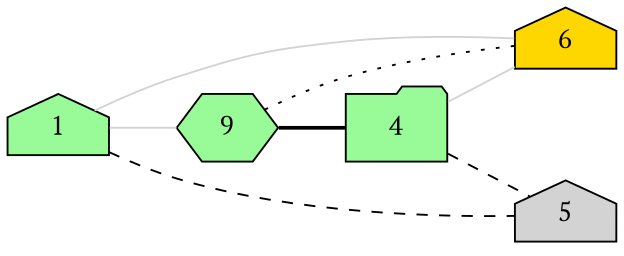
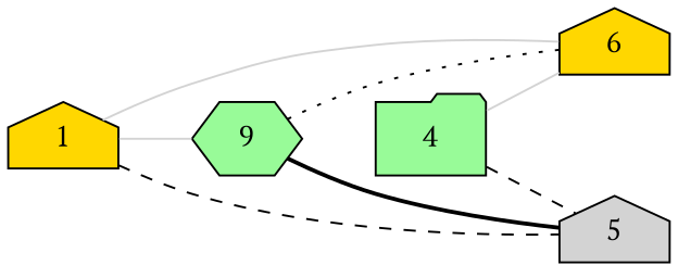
  graph {
    fontname="PT Serif"
    rankdir=LR
    node [fillcolor=gold fontname="PT Serif" shape=house style=filled]
    edge [fontname="PT Serif"]
-   1 [fillcolor=palegreen]
+   1
    6
    n3 [fillcolor=palegreen label=9 shape=hexagon]
    5 [fillcolor=lightgrey]
    4 [fillcolor=palegreen shape=folder]
    1 -- 6 [color=lightgray]
    1 -- n3 [color=lightgray]
    1 -- 5 [style=dashed]
    n3 -- 6 [style=dotted]
-   n3 -- 4 [style=bold]
+   n3 -- 5 [style=bold]
    4 -- 6 [color=lightgray]
    4 -- 5 [style=dashed]
  }
